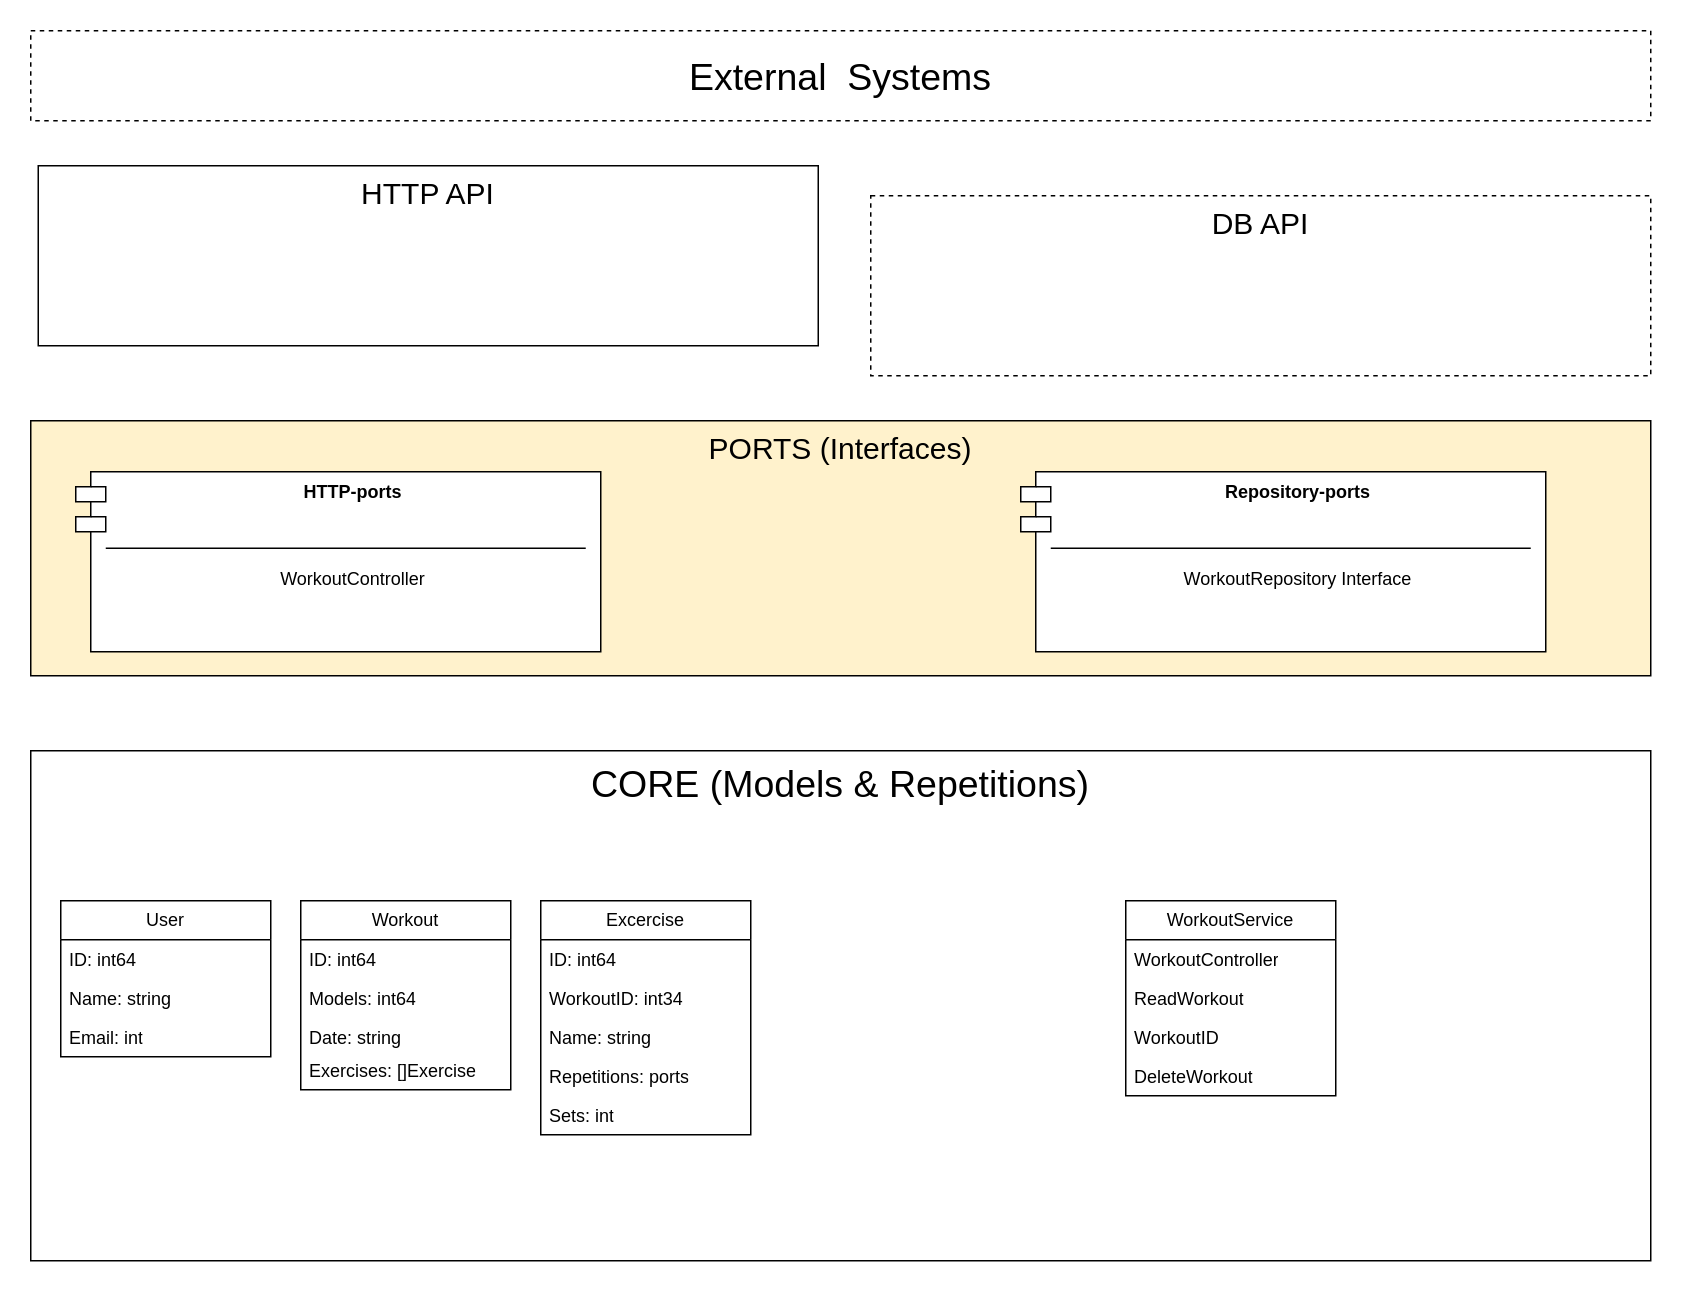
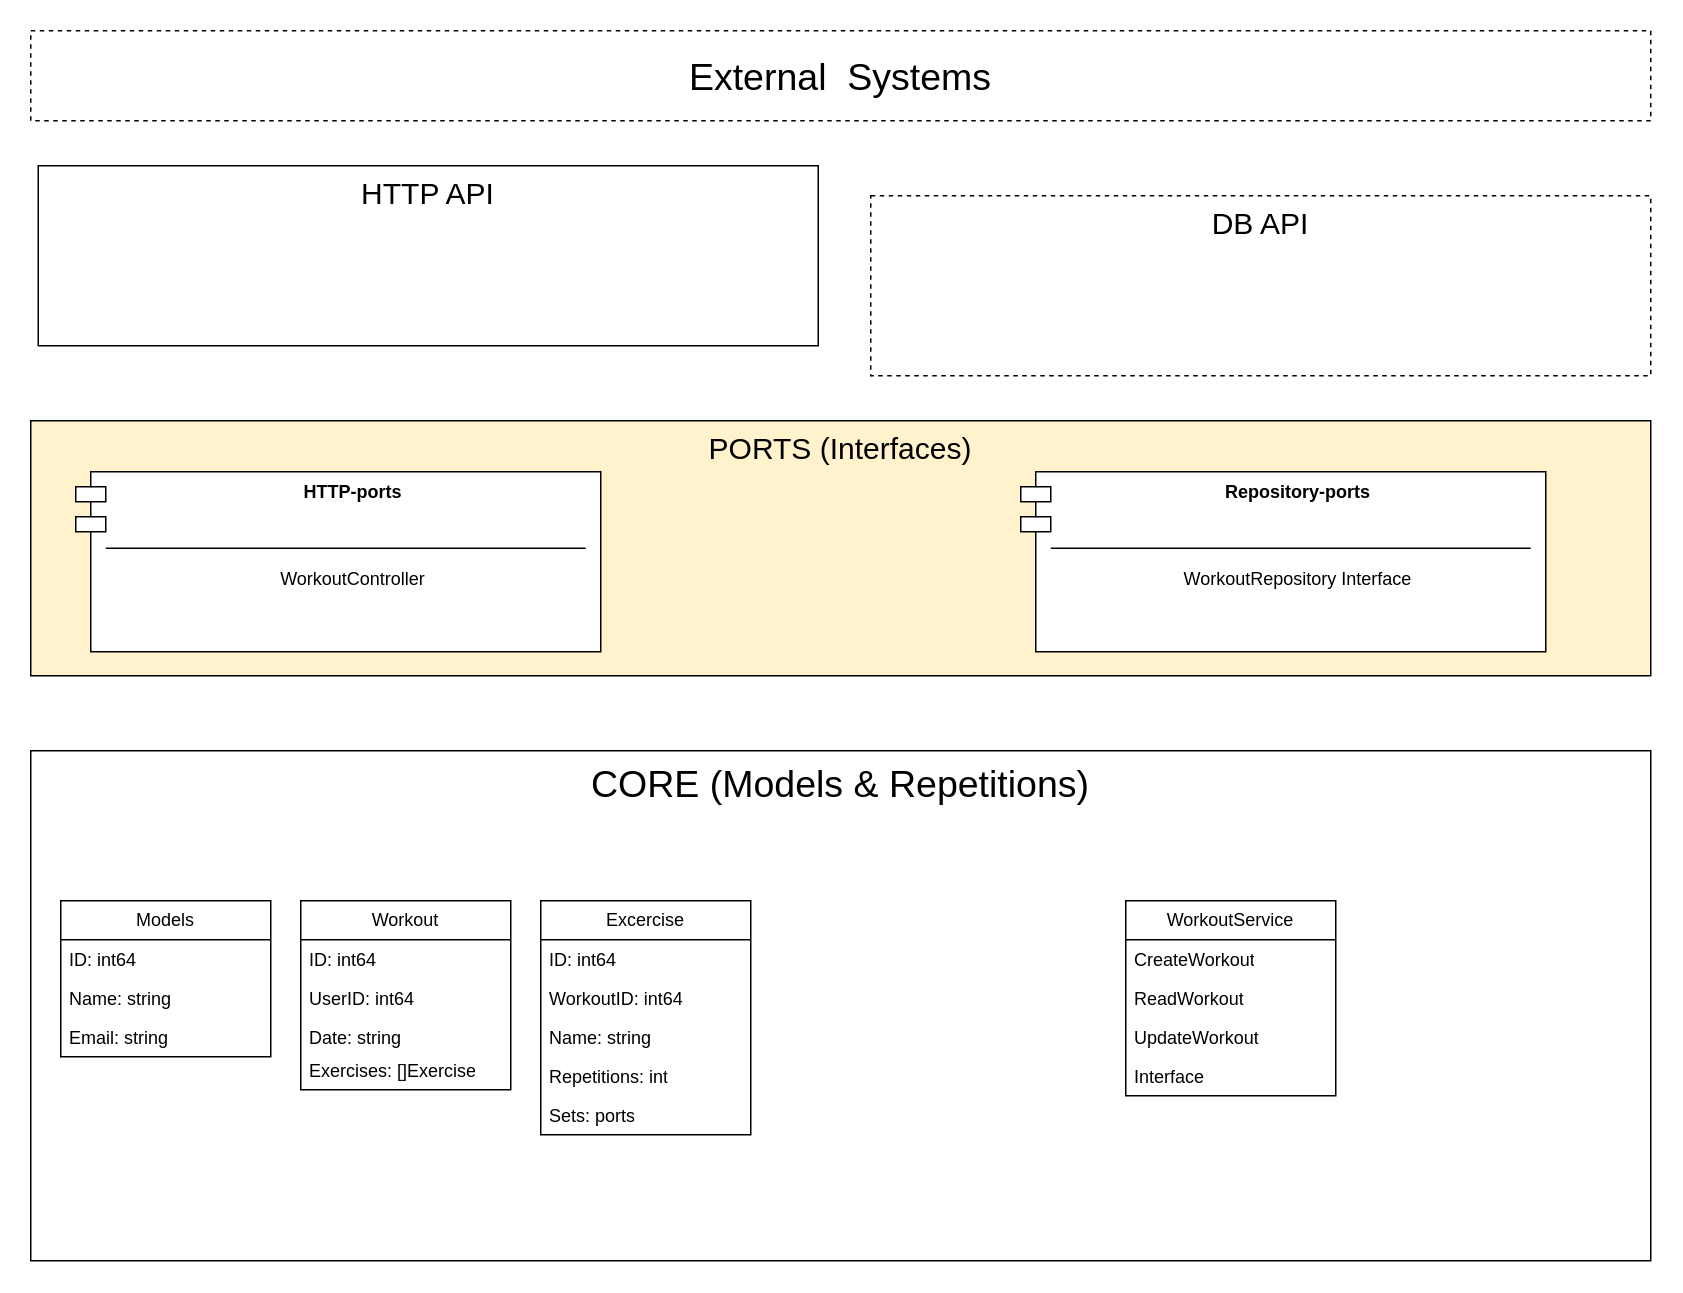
  <mxCell id="0" />
  <mxCell id="1" parent="0" />
  <mxCell id="2" value="&lt;font style=&quot;font-size: 25px;&quot;&gt;CORE (Models &amp;amp; Repetitions)&lt;/font&gt;" style="rounded=0;whiteSpace=wrap;html=1;verticalAlign=top;" vertex="1" parent="1"><mxGeometry x="20" y="500" width="1080" height="340" as="geometry" /></mxCell>
  <mxCell id="3" value="&lt;font style=&quot;font-size: 20px;&quot;&gt;PORTS (Interfaces)&lt;/font&gt;" style="rounded=0;whiteSpace=wrap;html=1;verticalAlign=top;fillColor=#fff2cc;" vertex="1" parent="1"><mxGeometry x="20" y="280" width="1080" height="170" as="geometry" /></mxCell>
  <mxCell id="4" value="&lt;font style=&quot;font-size: 20px;&quot;&gt;HTTP API&lt;/font&gt;" style="rounded=0;whiteSpace=wrap;html=1;verticalAlign=top;" vertex="1" parent="1"><mxGeometry x="25" y="110" width="520" height="120" as="geometry" /></mxCell>
  <mxCell id="5" value="&lt;font style=&quot;font-size: 25px;&quot;&gt;External&amp;nbsp; Systems&lt;/font&gt;" style="rounded=0;whiteSpace=wrap;html=1;dashed=1;" vertex="1" parent="1"><mxGeometry x="20" width="1080" height="60" as="geometry" y="20" /></mxCell>
  <mxCell id="6" value="&lt;font style=&quot;font-size: 20px;&quot;&gt;DB API&lt;/font&gt;" style="rounded=0;whiteSpace=wrap;html=1;verticalAlign=top;dashed=1;" vertex="1" parent="1"><mxGeometry x="580" y="130" width="520" height="120" as="geometry" /></mxCell>
  <mxCell id="7" value="Workout" style="swimlane;fontStyle=0;childLayout=stackLayout;horizontal=1;startSize=26;fillColor=none;horizontalStack=0;resizeParent=1;resizeParentMax=0;resizeLast=0;collapsible=1;marginBottom=0;whiteSpace=wrap;html=1;" vertex="1" parent="1"><mxGeometry x="200" y="600" width="140" height="126" as="geometry" /></mxCell>
  <mxCell id="8" value="ID: int64" style="text;strokeColor=none;fillColor=none;align=left;verticalAlign=top;spacingLeft=4;spacingRight=4;overflow=hidden;rotatable=0;points=[[0,0.5],[1,0.5]];portConstraint=eastwest;whiteSpace=wrap;html=1;" vertex="1" parent="7"><mxGeometry y="26" width="140" height="26" as="geometry" /></mxCell>
- <mxCell id="9" value="Models: int64" style="text;strokeColor=none;fillColor=none;align=left;verticalAlign=top;spacingLeft=4;spacingRight=4;overflow=hidden;rotatable=0;points=[[0,0.5],[1,0.5]];portConstraint=eastwest;whiteSpace=wrap;html=1;" vertex="1" parent="7"><mxGeometry y="52" width="140" height="26" as="geometry" /></mxCell>
+ <mxCell id="9" value="UserID: int64" style="text;strokeColor=none;fillColor=none;align=left;verticalAlign=top;spacingLeft=4;spacingRight=4;overflow=hidden;rotatable=0;points=[[0,0.5],[1,0.5]];portConstraint=eastwest;whiteSpace=wrap;html=1;" vertex="1" parent="7"><mxGeometry y="52" width="140" height="26" as="geometry" /></mxCell>
  <mxCell id="10" value="Date: string" style="text;strokeColor=none;fillColor=none;align=left;verticalAlign=top;spacingLeft=4;spacingRight=4;overflow=hidden;rotatable=0;points=[[0,0.5],[1,0.5]];portConstraint=eastwest;whiteSpace=wrap;html=1;" vertex="1" parent="7"><mxGeometry y="78" width="140" height="22" as="geometry" /></mxCell>
  <mxCell id="11" value="Exercises: []Exercise" style="text;strokeColor=none;fillColor=none;align=left;verticalAlign=top;spacingLeft=4;spacingRight=4;overflow=hidden;rotatable=0;points=[[0,0.5],[1,0.5]];portConstraint=eastwest;whiteSpace=wrap;html=1;" vertex="1" parent="7"><mxGeometry y="100" width="140" height="26" as="geometry" /></mxCell>
  <mxCell id="12" value="Excercise" style="swimlane;fontStyle=0;childLayout=stackLayout;horizontal=1;startSize=26;fillColor=none;horizontalStack=0;resizeParent=1;resizeParentMax=0;resizeLast=0;collapsible=1;marginBottom=0;whiteSpace=wrap;html=1;" vertex="1" parent="1"><mxGeometry x="360" y="600" width="140" height="156" as="geometry" /></mxCell>
  <mxCell id="13" value="ID: int64" style="text;strokeColor=none;fillColor=none;align=left;verticalAlign=top;spacingLeft=4;spacingRight=4;overflow=hidden;rotatable=0;points=[[0,0.5],[1,0.5]];portConstraint=eastwest;whiteSpace=wrap;html=1;" vertex="1" parent="12"><mxGeometry y="26" width="140" height="26" as="geometry" /></mxCell>
- <mxCell id="14" value="WorkoutID: int34" style="text;strokeColor=none;fillColor=none;align=left;verticalAlign=top;spacingLeft=4;spacingRight=4;overflow=hidden;rotatable=0;points=[[0,0.5],[1,0.5]];portConstraint=eastwest;whiteSpace=wrap;html=1;" vertex="1" parent="12"><mxGeometry y="52" width="140" height="26" as="geometry" /></mxCell>
+ <mxCell id="14" value="WorkoutID: int64" style="text;strokeColor=none;fillColor=none;align=left;verticalAlign=top;spacingLeft=4;spacingRight=4;overflow=hidden;rotatable=0;points=[[0,0.5],[1,0.5]];portConstraint=eastwest;whiteSpace=wrap;html=1;" vertex="1" parent="12"><mxGeometry y="52" width="140" height="26" as="geometry" /></mxCell>
  <mxCell id="15" value="Name: string" style="text;strokeColor=none;fillColor=none;align=left;verticalAlign=top;spacingLeft=4;spacingRight=4;overflow=hidden;rotatable=0;points=[[0,0.5],[1,0.5]];portConstraint=eastwest;whiteSpace=wrap;html=1;" vertex="1" parent="12"><mxGeometry y="78" width="140" height="26" as="geometry" /></mxCell>
- <mxCell id="16" value="Repetitions: ports" style="text;strokeColor=none;fillColor=none;align=left;verticalAlign=top;spacingLeft=4;spacingRight=4;overflow=hidden;rotatable=0;points=[[0,0.5],[1,0.5]];portConstraint=eastwest;whiteSpace=wrap;html=1;" vertex="1" parent="12"><mxGeometry y="104" width="140" height="26" as="geometry" /></mxCell>
- <mxCell id="17" value="Sets: int" style="text;strokeColor=none;fillColor=none;align=left;verticalAlign=top;spacingLeft=4;spacingRight=4;overflow=hidden;rotatable=0;points=[[0,0.5],[1,0.5]];portConstraint=eastwest;whiteSpace=wrap;html=1;" vertex="1" parent="12"><mxGeometry y="130" width="140" height="26" as="geometry" /></mxCell>
+ <mxCell id="16" value="Repetitions: int" style="text;strokeColor=none;fillColor=none;align=left;verticalAlign=top;spacingLeft=4;spacingRight=4;overflow=hidden;rotatable=0;points=[[0,0.5],[1,0.5]];portConstraint=eastwest;whiteSpace=wrap;html=1;" vertex="1" parent="12"><mxGeometry y="104" width="140" height="26" as="geometry" /></mxCell>
+ <mxCell id="17" value="Sets: ports" style="text;strokeColor=none;fillColor=none;align=left;verticalAlign=top;spacingLeft=4;spacingRight=4;overflow=hidden;rotatable=0;points=[[0,0.5],[1,0.5]];portConstraint=eastwest;whiteSpace=wrap;html=1;" vertex="1" parent="12"><mxGeometry y="130" width="140" height="26" as="geometry" /></mxCell>
  <mxCell id="18" value="WorkoutService" style="swimlane;fontStyle=0;childLayout=stackLayout;horizontal=1;startSize=26;fillColor=none;horizontalStack=0;resizeParent=1;resizeParentMax=0;resizeLast=0;collapsible=1;marginBottom=0;whiteSpace=wrap;html=1;" vertex="1" parent="1"><mxGeometry x="750" y="600" width="140" height="130" as="geometry" /></mxCell>
- <mxCell id="19" value="WorkoutController" style="text;strokeColor=none;fillColor=none;align=left;verticalAlign=top;spacingLeft=4;spacingRight=4;overflow=hidden;rotatable=0;points=[[0,0.5],[1,0.5]];portConstraint=eastwest;whiteSpace=wrap;html=1;" vertex="1" parent="18"><mxGeometry y="26" width="140" height="26" as="geometry" /></mxCell>
+ <mxCell id="19" value="CreateWorkout" style="text;strokeColor=none;fillColor=none;align=left;verticalAlign=top;spacingLeft=4;spacingRight=4;overflow=hidden;rotatable=0;points=[[0,0.5],[1,0.5]];portConstraint=eastwest;whiteSpace=wrap;html=1;" vertex="1" parent="18"><mxGeometry y="26" width="140" height="26" as="geometry" /></mxCell>
  <mxCell id="20" value="ReadWorkout" style="text;strokeColor=none;fillColor=none;align=left;verticalAlign=top;spacingLeft=4;spacingRight=4;overflow=hidden;rotatable=0;points=[[0,0.5],[1,0.5]];portConstraint=eastwest;whiteSpace=wrap;html=1;" vertex="1" parent="18"><mxGeometry y="52" width="140" height="26" as="geometry" /></mxCell>
- <mxCell id="21" value="WorkoutID" style="text;strokeColor=none;fillColor=none;align=left;verticalAlign=top;spacingLeft=4;spacingRight=4;overflow=hidden;rotatable=0;points=[[0,0.5],[1,0.5]];portConstraint=eastwest;whiteSpace=wrap;html=1;" vertex="1" parent="18"><mxGeometry y="78" width="140" height="26" as="geometry" /></mxCell>
- <mxCell id="22" value="DeleteWorkout" style="text;strokeColor=none;fillColor=none;align=left;verticalAlign=top;spacingLeft=4;spacingRight=4;overflow=hidden;rotatable=0;points=[[0,0.5],[1,0.5]];portConstraint=eastwest;whiteSpace=wrap;html=1;" vertex="1" parent="18"><mxGeometry y="104" width="140" height="26" as="geometry" /></mxCell>
- <mxCell id="23" value="User" style="swimlane;fontStyle=0;childLayout=stackLayout;horizontal=1;startSize=26;fillColor=none;horizontalStack=0;resizeParent=1;resizeParentMax=0;resizeLast=0;collapsible=1;marginBottom=0;whiteSpace=wrap;html=1;" vertex="1" parent="1"><mxGeometry x="40" y="600" width="140" height="104" as="geometry" /></mxCell>
+ <mxCell id="21" value="UpdateWorkout" style="text;strokeColor=none;fillColor=none;align=left;verticalAlign=top;spacingLeft=4;spacingRight=4;overflow=hidden;rotatable=0;points=[[0,0.5],[1,0.5]];portConstraint=eastwest;whiteSpace=wrap;html=1;" vertex="1" parent="18"><mxGeometry y="78" width="140" height="26" as="geometry" /></mxCell>
+ <mxCell id="22" value="Interface" style="text;strokeColor=none;fillColor=none;align=left;verticalAlign=top;spacingLeft=4;spacingRight=4;overflow=hidden;rotatable=0;points=[[0,0.5],[1,0.5]];portConstraint=eastwest;whiteSpace=wrap;html=1;" vertex="1" parent="18"><mxGeometry y="104" width="140" height="26" as="geometry" /></mxCell>
+ <mxCell id="23" value="Models" style="swimlane;fontStyle=0;childLayout=stackLayout;horizontal=1;startSize=26;fillColor=none;horizontalStack=0;resizeParent=1;resizeParentMax=0;resizeLast=0;collapsible=1;marginBottom=0;whiteSpace=wrap;html=1;" vertex="1" parent="1"><mxGeometry x="40" y="600" width="140" height="104" as="geometry" /></mxCell>
  <mxCell id="24" value="ID: int64" style="text;strokeColor=none;fillColor=none;align=left;verticalAlign=top;spacingLeft=4;spacingRight=4;overflow=hidden;rotatable=0;points=[[0,0.5],[1,0.5]];portConstraint=eastwest;whiteSpace=wrap;html=1;" vertex="1" parent="23"><mxGeometry y="26" width="140" height="26" as="geometry" /></mxCell>
  <mxCell id="25" value="Name: string&amp;nbsp;" style="text;strokeColor=none;fillColor=none;align=left;verticalAlign=top;spacingLeft=4;spacingRight=4;overflow=hidden;rotatable=0;points=[[0,0.5],[1,0.5]];portConstraint=eastwest;whiteSpace=wrap;html=1;" vertex="1" parent="23"><mxGeometry y="52" width="140" height="26" as="geometry" /></mxCell>
- <mxCell id="26" value="Email: int" style="text;strokeColor=none;fillColor=none;align=left;verticalAlign=top;spacingLeft=4;spacingRight=4;overflow=hidden;rotatable=0;points=[[0,0.5],[1,0.5]];portConstraint=eastwest;whiteSpace=wrap;html=1;" vertex="1" parent="23"><mxGeometry y="78" width="140" height="26" as="geometry" /></mxCell>
+ <mxCell id="26" value="Email: string" style="text;strokeColor=none;fillColor=none;align=left;verticalAlign=top;spacingLeft=4;spacingRight=4;overflow=hidden;rotatable=0;points=[[0,0.5],[1,0.5]];portConstraint=eastwest;whiteSpace=wrap;html=1;" vertex="1" parent="23"><mxGeometry y="78" width="140" height="26" as="geometry" /></mxCell>
  <mxCell id="27" value="&lt;b&gt;HTTP-ports&lt;/b&gt;&lt;div&gt;&lt;br&gt;&lt;/div&gt;&lt;div&gt;&lt;br&gt;&lt;/div&gt;&lt;div&gt;&lt;br&gt;&lt;/div&gt;&lt;div&gt;WorkoutController&lt;/div&gt;" style="shape=module;align=left;spacingLeft=20;align=center;verticalAlign=top;whiteSpace=wrap;html=1;" vertex="1" parent="1"><mxGeometry x="50" y="314" width="350" height="120" as="geometry" /></mxCell>
  <mxCell id="28" value="" style="line;strokeWidth=1;fillColor=none;align=left;verticalAlign=middle;spacingTop=-1;spacingLeft=3;spacingRight=3;rotatable=0;labelPosition=right;points=[];portConstraint=eastwest;strokeColor=inherit;" vertex="1" parent="1"><mxGeometry x="70" y="361" width="320" height="8" as="geometry" /></mxCell>
  <mxCell id="29" value="&lt;b&gt;Repository-ports&lt;/b&gt;&lt;div&gt;&lt;br&gt;&lt;/div&gt;&lt;div&gt;&lt;br&gt;&lt;/div&gt;&lt;div&gt;&lt;br&gt;&lt;/div&gt;&lt;div&gt;WorkoutRepository Interface&lt;/div&gt;" style="shape=module;align=left;spacingLeft=20;align=center;verticalAlign=top;whiteSpace=wrap;html=1;" vertex="1" parent="1"><mxGeometry x="680" y="314" width="350" height="120" as="geometry" /></mxCell>
  <mxCell id="30" value="" style="line;strokeWidth=1;fillColor=none;align=left;verticalAlign=middle;spacingTop=-1;spacingLeft=3;spacingRight=3;rotatable=0;labelPosition=right;points=[];portConstraint=eastwest;strokeColor=inherit;" vertex="1" parent="1"><mxGeometry x="700" y="361" width="320" height="8" as="geometry" /></mxCell>
